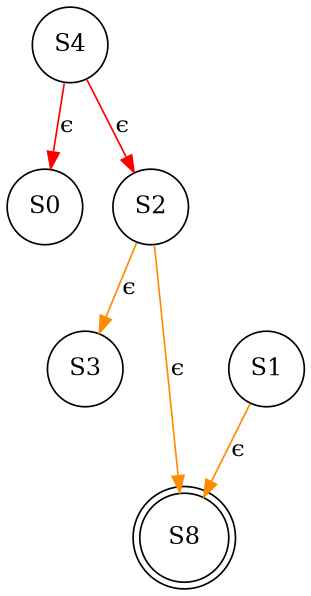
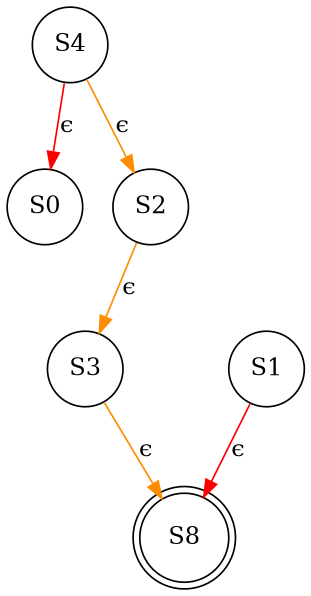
  digraph {
    node [shape=circle]
    edge [color=darkorange style=solid]
    S4
    S0
    S2
    S3
    n5 [label=S8 shape=doublecircle]
    S1
    S4 -> S0 [color=red label="ϵ"]
-   S4 -> S2 [color=red label="ϵ"]
+   S4 -> S2 [label="ϵ"]
    S2 -> S3 [label="ϵ"]
-   S2 -> n5 [label="ϵ"]
-   S1 -> n5 [label="ϵ"]
+   S3 -> n5 [label="ϵ"]
+   S1 -> n5 [color=red label="ϵ"]
  }
